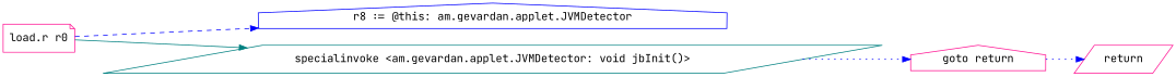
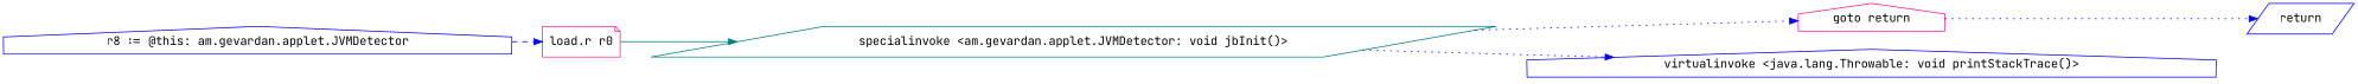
  digraph {
    fontname="JetBrains Mono"
    rankdir=LR
    node [color=deeppink fontname="JetBrains Mono" shape=house]
    edge [color=blue fontname="JetBrains Mono" style=dotted]
    n1 [color=blue label="r8 := @this: am.gevardan.applet.JVMDetector"]
    "load.r r0" [shape=note]
    "specialinvoke <am.gevardan.applet.JVMDetector: void jbInit()>" [color=teal shape=parallelogram]
    "goto return"
-   return [shape=parallelogram]
-   "load.r r0" -> n1 [style=dashed]
+   "virtualinvoke <java.lang.Throwable: void printStackTrace()>" [color=blue]
+   return [color=blue shape=parallelogram]
+   n1 -> "load.r r0" [style=dashed]
    "load.r r0" -> "specialinvoke <am.gevardan.applet.JVMDetector: void jbInit()>" [color=teal style=solid]
    "specialinvoke <am.gevardan.applet.JVMDetector: void jbInit()>" -> "goto return"
+   "specialinvoke <am.gevardan.applet.JVMDetector: void jbInit()>" -> "virtualinvoke <java.lang.Throwable: void printStackTrace()>"
    "goto return" -> return
  }
